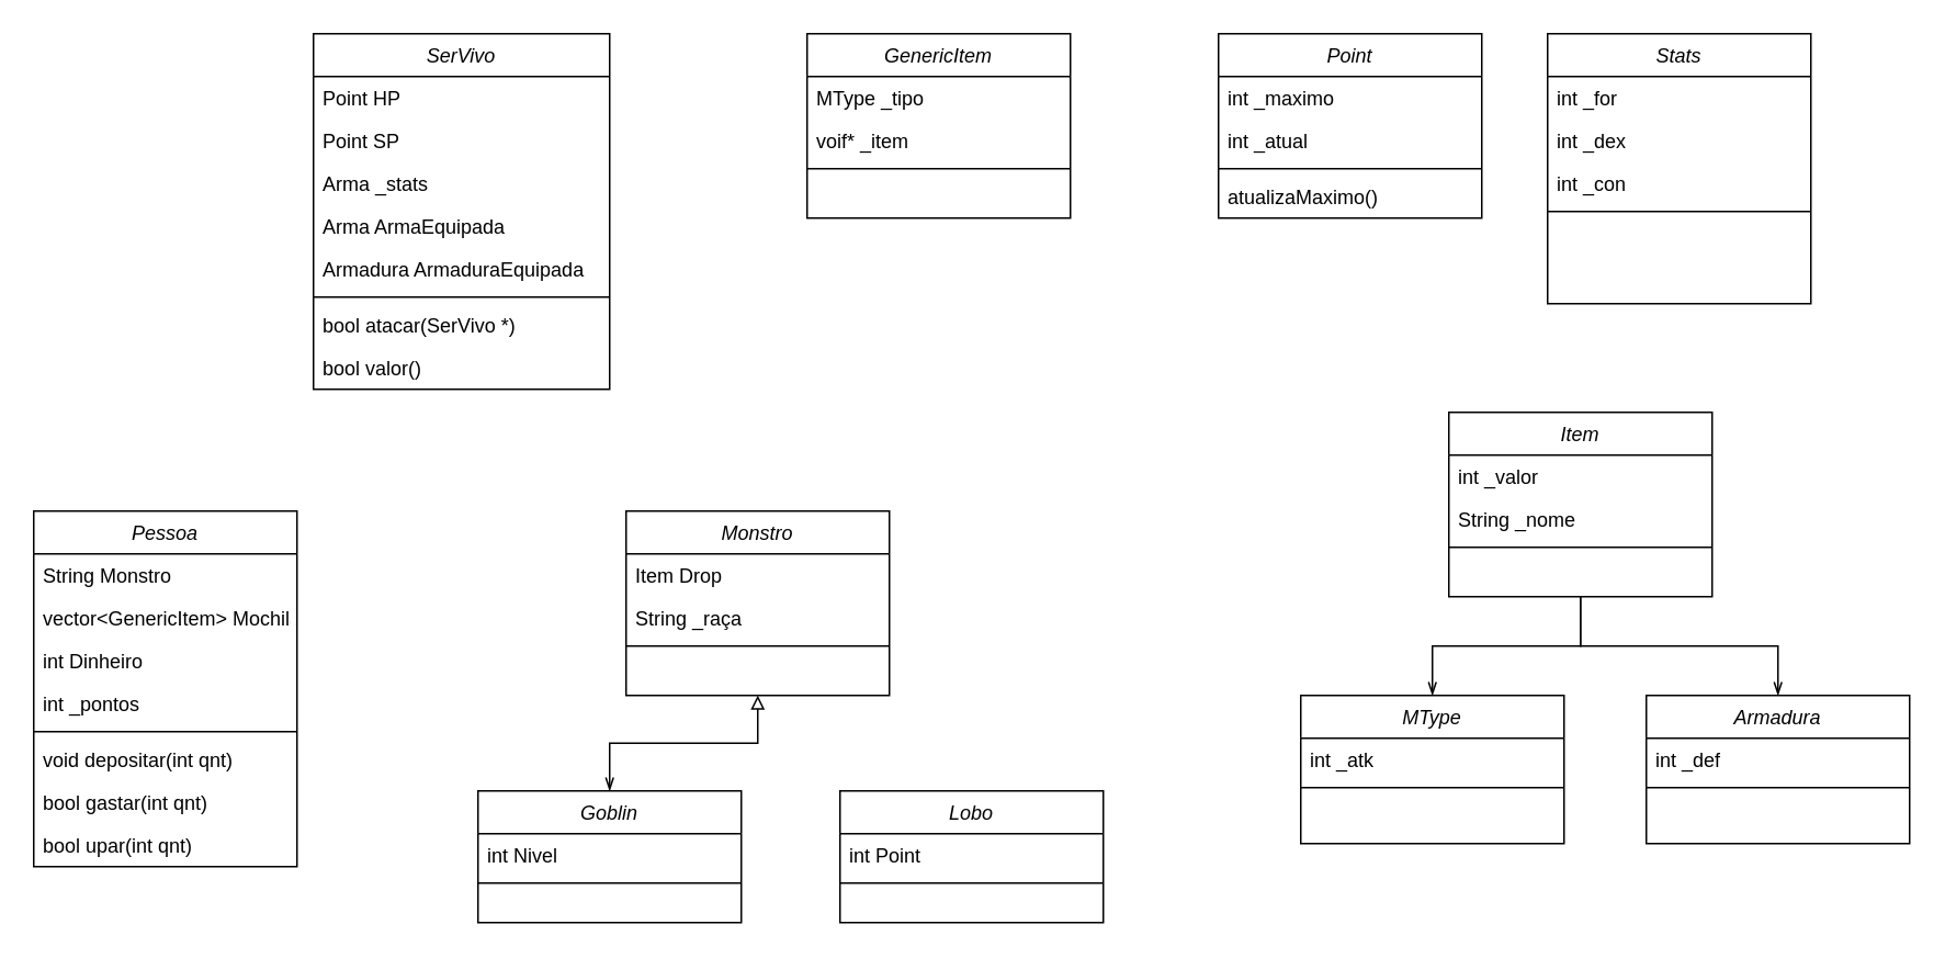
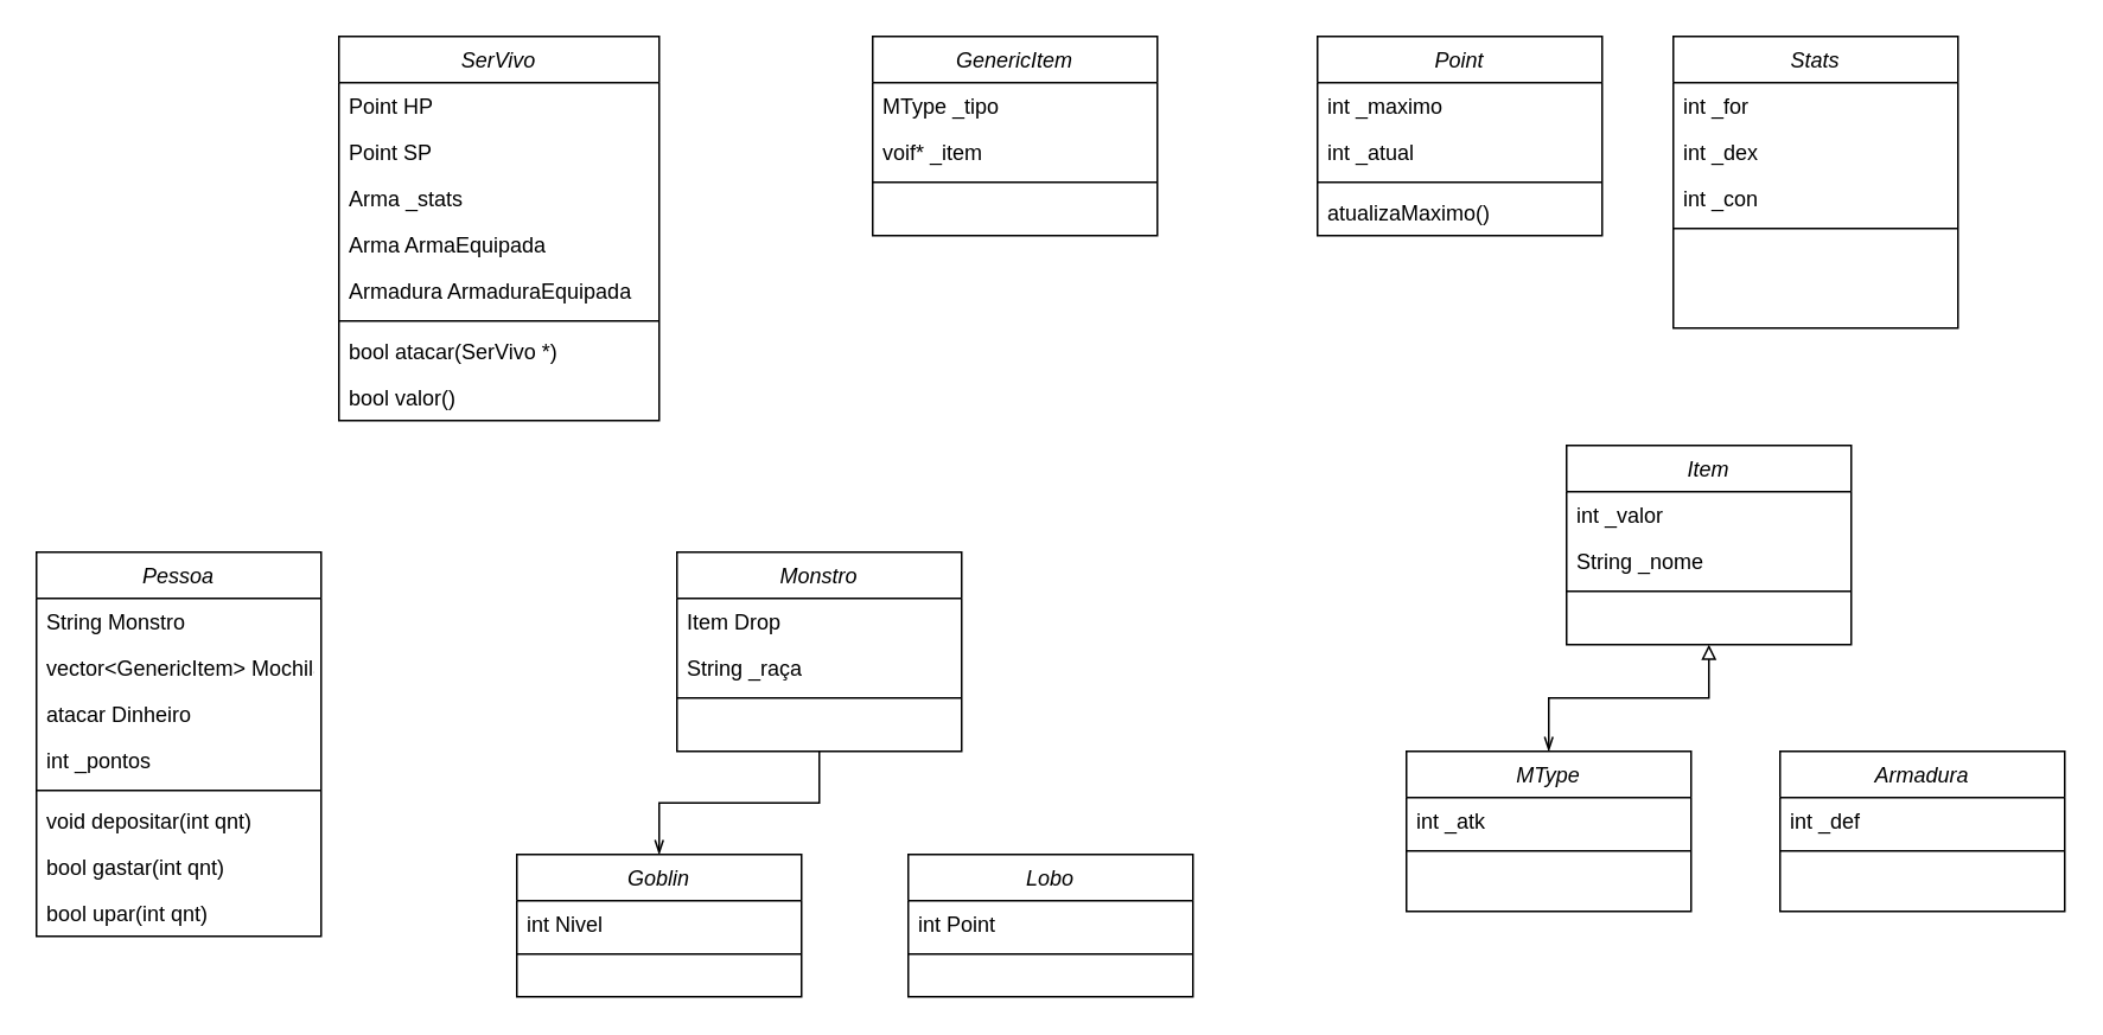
  <mxCell id="0" />
  <mxCell id="1" parent="0" />
  <mxCell id="2" value="SerVivo" style="swimlane;fontStyle=2;align=center;verticalAlign=top;childLayout=stackLayout;horizontal=1;startSize=26;horizontalStack=0;resizeParent=1;resizeLast=0;collapsible=1;marginBottom=0;rounded=0;shadow=0;strokeWidth=1;" parent="1" vertex="1"><mxGeometry x="190" y="20" width="180" height="216" as="geometry"><mxRectangle x="230" y="140" width="160" height="26" as="alternateBounds" /></mxGeometry></mxCell>
  <mxCell id="3" value="Point HP" style="text;align=left;verticalAlign=top;spacingLeft=4;spacingRight=4;overflow=hidden;rotatable=0;points=[[0,0.5],[1,0.5]];portConstraint=eastwest;" parent="2" vertex="1"><mxGeometry y="26" width="180" height="26" as="geometry" /></mxCell>
  <mxCell id="4" value="Point SP" style="text;align=left;verticalAlign=top;spacingLeft=4;spacingRight=4;overflow=hidden;rotatable=0;points=[[0,0.5],[1,0.5]];portConstraint=eastwest;rounded=0;shadow=0;html=0;" vertex="1" parent="2"><mxGeometry y="52" width="180" height="26" as="geometry" /></mxCell>
  <mxCell id="5" value="Arma _stats" style="text;align=left;verticalAlign=top;spacingLeft=4;spacingRight=4;overflow=hidden;rotatable=0;points=[[0,0.5],[1,0.5]];portConstraint=eastwest;rounded=0;shadow=0;html=0;" parent="2" vertex="1"><mxGeometry y="78" width="180" height="26" as="geometry" /></mxCell>
  <mxCell id="6" value="Arma ArmaEquipada" style="text;align=left;verticalAlign=top;spacingLeft=4;spacingRight=4;overflow=hidden;rotatable=0;points=[[0,0.5],[1,0.5]];portConstraint=eastwest;rounded=0;shadow=0;html=0;" vertex="1" parent="2"><mxGeometry y="104" width="180" height="26" as="geometry" /></mxCell>
  <mxCell id="7" value="Armadura ArmaduraEquipada" style="text;align=left;verticalAlign=top;spacingLeft=4;spacingRight=4;overflow=hidden;rotatable=0;points=[[0,0.5],[1,0.5]];portConstraint=eastwest;rounded=0;shadow=0;html=0;" vertex="1" parent="2"><mxGeometry y="130" width="180" height="26" as="geometry" /></mxCell>
  <mxCell id="8" value="" style="line;html=1;strokeWidth=1;align=left;verticalAlign=middle;spacingTop=-1;spacingLeft=3;spacingRight=3;rotatable=0;labelPosition=right;points=[];portConstraint=eastwest;" parent="2" vertex="1"><mxGeometry y="156" width="180" height="8" as="geometry" /></mxCell>
  <mxCell id="9" value="bool atacar(SerVivo *)" style="text;align=left;verticalAlign=top;spacingLeft=4;spacingRight=4;overflow=hidden;rotatable=0;points=[[0,0.5],[1,0.5]];portConstraint=eastwest;" parent="2" vertex="1"><mxGeometry y="164" width="180" height="26" as="geometry" /></mxCell>
  <mxCell id="10" value="bool valor()" style="text;align=left;verticalAlign=top;spacingLeft=4;spacingRight=4;overflow=hidden;rotatable=0;points=[[0,0.5],[1,0.5]];portConstraint=eastwest;" vertex="1" parent="2"><mxGeometry y="190" width="180" height="26" as="geometry" /></mxCell>
  <mxCell id="11" value="Pessoa" style="swimlane;fontStyle=2;align=center;verticalAlign=top;childLayout=stackLayout;horizontal=1;startSize=26;horizontalStack=0;resizeParent=1;resizeLast=0;collapsible=1;marginBottom=0;rounded=0;shadow=0;strokeWidth=1;" vertex="1" parent="1"><mxGeometry x="20" y="310" width="160" height="216" as="geometry"><mxRectangle x="230" y="140" width="160" height="26" as="alternateBounds" /></mxGeometry></mxCell>
  <mxCell id="12" value="String Monstro" style="text;align=left;verticalAlign=top;spacingLeft=4;spacingRight=4;overflow=hidden;rotatable=0;points=[[0,0.5],[1,0.5]];portConstraint=eastwest;" vertex="1" parent="11"><mxGeometry y="26" width="160" height="26" as="geometry" /></mxCell>
  <mxCell id="13" value="vector&lt;GenericItem&gt; Mochila" style="text;align=left;verticalAlign=top;spacingLeft=4;spacingRight=4;overflow=hidden;rotatable=0;points=[[0,0.5],[1,0.5]];portConstraint=eastwest;rounded=0;shadow=0;html=0;" vertex="1" parent="11"><mxGeometry y="52" width="160" height="26" as="geometry" /></mxCell>
- <mxCell id="14" value="int Dinheiro" style="text;align=left;verticalAlign=top;spacingLeft=4;spacingRight=4;overflow=hidden;rotatable=0;points=[[0,0.5],[1,0.5]];portConstraint=eastwest;rounded=0;shadow=0;html=0;" vertex="1" parent="11"><mxGeometry y="78" width="160" height="26" as="geometry" /></mxCell>
+ <mxCell id="14" value="atacar Dinheiro" style="text;align=left;verticalAlign=top;spacingLeft=4;spacingRight=4;overflow=hidden;rotatable=0;points=[[0,0.5],[1,0.5]];portConstraint=eastwest;rounded=0;shadow=0;html=0;" vertex="1" parent="11"><mxGeometry y="78" width="160" height="26" as="geometry" /></mxCell>
  <mxCell id="15" value="int _pontos" style="text;align=left;verticalAlign=top;spacingLeft=4;spacingRight=4;overflow=hidden;rotatable=0;points=[[0,0.5],[1,0.5]];portConstraint=eastwest;rounded=0;shadow=0;html=0;" vertex="1" parent="11"><mxGeometry y="104" width="160" height="26" as="geometry" /></mxCell>
  <mxCell id="16" value="" style="line;html=1;strokeWidth=1;align=left;verticalAlign=middle;spacingTop=-1;spacingLeft=3;spacingRight=3;rotatable=0;labelPosition=right;points=[];portConstraint=eastwest;" vertex="1" parent="11"><mxGeometry y="130" width="160" height="8" as="geometry" /></mxCell>
  <mxCell id="17" value="void depositar(int qnt)" style="text;align=left;verticalAlign=top;spacingLeft=4;spacingRight=4;overflow=hidden;rotatable=0;points=[[0,0.5],[1,0.5]];portConstraint=eastwest;rounded=0;shadow=0;html=0;" vertex="1" parent="11"><mxGeometry y="138" width="160" height="26" as="geometry" /></mxCell>
  <mxCell id="18" value="bool gastar(int qnt)" style="text;align=left;verticalAlign=top;spacingLeft=4;spacingRight=4;overflow=hidden;rotatable=0;points=[[0,0.5],[1,0.5]];portConstraint=eastwest;rounded=0;shadow=0;html=0;" vertex="1" parent="11"><mxGeometry y="164" width="160" height="26" as="geometry" /></mxCell>
  <mxCell id="19" value="bool upar(int qnt)" style="text;align=left;verticalAlign=top;spacingLeft=4;spacingRight=4;overflow=hidden;rotatable=0;points=[[0,0.5],[1,0.5]];portConstraint=eastwest;rounded=0;shadow=0;html=0;" vertex="1" parent="11"><mxGeometry y="190" width="160" height="26" as="geometry" /></mxCell>
  <mxCell id="20" value="Monstro" style="swimlane;fontStyle=2;align=center;verticalAlign=top;childLayout=stackLayout;horizontal=1;startSize=26;horizontalStack=0;resizeParent=1;resizeLast=0;collapsible=1;marginBottom=0;rounded=0;shadow=0;strokeWidth=1;" vertex="1" parent="1"><mxGeometry x="380" y="310" width="160" height="112" as="geometry"><mxRectangle x="230" y="140" width="160" height="26" as="alternateBounds" /></mxGeometry></mxCell>
  <mxCell id="21" value="Item Drop" style="text;align=left;verticalAlign=top;spacingLeft=4;spacingRight=4;overflow=hidden;rotatable=0;points=[[0,0.5],[1,0.5]];portConstraint=eastwest;" vertex="1" parent="20"><mxGeometry y="26" width="160" height="26" as="geometry" /></mxCell>
  <mxCell id="22" value="String _raça" style="text;align=left;verticalAlign=top;spacingLeft=4;spacingRight=4;overflow=hidden;rotatable=0;points=[[0,0.5],[1,0.5]];portConstraint=eastwest;" vertex="1" parent="20"><mxGeometry y="52" width="160" height="26" as="geometry" /></mxCell>
  <mxCell id="23" value="" style="line;html=1;strokeWidth=1;align=left;verticalAlign=middle;spacingTop=-1;spacingLeft=3;spacingRight=3;rotatable=0;labelPosition=right;points=[];portConstraint=eastwest;" vertex="1" parent="20"><mxGeometry y="78" width="160" height="8" as="geometry" /></mxCell>
- <mxCell id="24" style="edgeStyle=orthogonalEdgeStyle;rounded=0;orthogonalLoop=1;jettySize=auto;html=1;exitX=0.5;exitY=0;exitDx=0;exitDy=0;entryX=0.5;entryY=1;entryDx=0;entryDy=0;startArrow=openThin;startFill=0;endArrow=block;endFill=0;" edge="1" parent="1" source="25" target="20"><mxGeometry relative="1" as="geometry" /></mxCell>
+ <mxCell id="24" style="edgeStyle=orthogonalEdgeStyle;rounded=0;orthogonalLoop=1;jettySize=auto;html=1;exitX=0.5;exitY=0;exitDx=0;exitDy=0;entryX=0.5;entryY=1;entryDx=0;entryDy=0;startArrow=openThin;startFill=0;endArrow=none;endFill=0;" edge="1" parent="1" source="25" target="20"><mxGeometry relative="1" as="geometry" /></mxCell>
  <mxCell id="25" value="Goblin" style="swimlane;fontStyle=2;align=center;verticalAlign=top;childLayout=stackLayout;horizontal=1;startSize=26;horizontalStack=0;resizeParent=1;resizeLast=0;collapsible=1;marginBottom=0;rounded=0;shadow=0;strokeWidth=1;" vertex="1" parent="1"><mxGeometry x="290" y="480" width="160" height="80" as="geometry"><mxRectangle x="230" y="140" width="160" height="26" as="alternateBounds" /></mxGeometry></mxCell>
  <mxCell id="26" value="int Nivel" style="text;align=left;verticalAlign=top;spacingLeft=4;spacingRight=4;overflow=hidden;rotatable=0;points=[[0,0.5],[1,0.5]];portConstraint=eastwest;" vertex="1" parent="25"><mxGeometry y="26" width="160" height="26" as="geometry" /></mxCell>
  <mxCell id="27" value="" style="line;html=1;strokeWidth=1;align=left;verticalAlign=middle;spacingTop=-1;spacingLeft=3;spacingRight=3;rotatable=0;labelPosition=right;points=[];portConstraint=eastwest;" vertex="1" parent="25"><mxGeometry y="52" width="160" height="8" as="geometry" /></mxCell>
  <mxCell id="28" value="Lobo" style="swimlane;fontStyle=2;align=center;verticalAlign=top;childLayout=stackLayout;horizontal=1;startSize=26;horizontalStack=0;resizeParent=1;resizeLast=0;collapsible=1;marginBottom=0;rounded=0;shadow=0;strokeWidth=1;" vertex="1" parent="1"><mxGeometry x="510" y="480" width="160" height="80" as="geometry"><mxRectangle x="230" y="140" width="160" height="26" as="alternateBounds" /></mxGeometry></mxCell>
  <mxCell id="29" value="int Point" style="text;align=left;verticalAlign=top;spacingLeft=4;spacingRight=4;overflow=hidden;rotatable=0;points=[[0,0.5],[1,0.5]];portConstraint=eastwest;" vertex="1" parent="28"><mxGeometry y="26" width="160" height="26" as="geometry" /></mxCell>
  <mxCell id="30" value="" style="line;html=1;strokeWidth=1;align=left;verticalAlign=middle;spacingTop=-1;spacingLeft=3;spacingRight=3;rotatable=0;labelPosition=right;points=[];portConstraint=eastwest;" vertex="1" parent="28"><mxGeometry y="52" width="160" height="8" as="geometry" /></mxCell>
  <mxCell id="31" value="Point" style="swimlane;fontStyle=2;align=center;verticalAlign=top;childLayout=stackLayout;horizontal=1;startSize=26;horizontalStack=0;resizeParent=1;resizeLast=0;collapsible=1;marginBottom=0;rounded=0;shadow=0;strokeWidth=1;" vertex="1" parent="1"><mxGeometry x="740" y="20" width="160" height="112" as="geometry"><mxRectangle x="230" y="140" width="160" height="26" as="alternateBounds" /></mxGeometry></mxCell>
  <mxCell id="32" value="int _maximo" style="text;align=left;verticalAlign=top;spacingLeft=4;spacingRight=4;overflow=hidden;rotatable=0;points=[[0,0.5],[1,0.5]];portConstraint=eastwest;" vertex="1" parent="31"><mxGeometry y="26" width="160" height="26" as="geometry" /></mxCell>
  <mxCell id="33" value="int _atual" style="text;align=left;verticalAlign=top;spacingLeft=4;spacingRight=4;overflow=hidden;rotatable=0;points=[[0,0.5],[1,0.5]];portConstraint=eastwest;" vertex="1" parent="31"><mxGeometry y="52" width="160" height="26" as="geometry" /></mxCell>
  <mxCell id="34" value="" style="line;html=1;strokeWidth=1;align=left;verticalAlign=middle;spacingTop=-1;spacingLeft=3;spacingRight=3;rotatable=0;labelPosition=right;points=[];portConstraint=eastwest;" vertex="1" parent="31"><mxGeometry y="78" width="160" height="8" as="geometry" /></mxCell>
  <mxCell id="35" value="atualizaMaximo()" style="text;align=left;verticalAlign=top;spacingLeft=4;spacingRight=4;overflow=hidden;rotatable=0;points=[[0,0.5],[1,0.5]];portConstraint=eastwest;" vertex="1" parent="31"><mxGeometry y="86" width="160" height="26" as="geometry" /></mxCell>
  <mxCell id="36" value="Stats" style="swimlane;fontStyle=2;align=center;verticalAlign=top;childLayout=stackLayout;horizontal=1;startSize=26;horizontalStack=0;resizeParent=1;resizeLast=0;collapsible=1;marginBottom=0;rounded=0;shadow=0;strokeWidth=1;" vertex="1" parent="1"><mxGeometry x="940" y="20" width="160" height="164" as="geometry"><mxRectangle x="230" y="140" width="160" height="26" as="alternateBounds" /></mxGeometry></mxCell>
  <mxCell id="37" value="int _for" style="text;align=left;verticalAlign=top;spacingLeft=4;spacingRight=4;overflow=hidden;rotatable=0;points=[[0,0.5],[1,0.5]];portConstraint=eastwest;" vertex="1" parent="36"><mxGeometry y="26" width="160" height="26" as="geometry" /></mxCell>
  <mxCell id="38" value="int _dex" style="text;align=left;verticalAlign=top;spacingLeft=4;spacingRight=4;overflow=hidden;rotatable=0;points=[[0,0.5],[1,0.5]];portConstraint=eastwest;" vertex="1" parent="36"><mxGeometry y="52" width="160" height="26" as="geometry" /></mxCell>
  <mxCell id="39" value="int _con" style="text;align=left;verticalAlign=top;spacingLeft=4;spacingRight=4;overflow=hidden;rotatable=0;points=[[0,0.5],[1,0.5]];portConstraint=eastwest;" vertex="1" parent="36"><mxGeometry y="78" width="160" height="26" as="geometry" /></mxCell>
  <mxCell id="40" value="" style="line;html=1;strokeWidth=1;align=left;verticalAlign=middle;spacingTop=-1;spacingLeft=3;spacingRight=3;rotatable=0;labelPosition=right;points=[];portConstraint=eastwest;" vertex="1" parent="36"><mxGeometry y="104" width="160" height="8" as="geometry" /></mxCell>
  <mxCell id="41" value="Item" style="swimlane;fontStyle=2;align=center;verticalAlign=top;childLayout=stackLayout;horizontal=1;startSize=26;horizontalStack=0;resizeParent=1;resizeLast=0;collapsible=1;marginBottom=0;rounded=0;shadow=0;strokeWidth=1;" vertex="1" parent="1"><mxGeometry x="880" y="250" width="160" height="112" as="geometry"><mxRectangle x="230" y="140" width="160" height="26" as="alternateBounds" /></mxGeometry></mxCell>
  <mxCell id="42" value="int _valor" style="text;align=left;verticalAlign=top;spacingLeft=4;spacingRight=4;overflow=hidden;rotatable=0;points=[[0,0.5],[1,0.5]];portConstraint=eastwest;" vertex="1" parent="41"><mxGeometry y="26" width="160" height="26" as="geometry" /></mxCell>
  <mxCell id="43" value="String _nome" style="text;align=left;verticalAlign=top;spacingLeft=4;spacingRight=4;overflow=hidden;rotatable=0;points=[[0,0.5],[1,0.5]];portConstraint=eastwest;" vertex="1" parent="41"><mxGeometry y="52" width="160" height="26" as="geometry" /></mxCell>
  <mxCell id="44" value="" style="line;html=1;strokeWidth=1;align=left;verticalAlign=middle;spacingTop=-1;spacingLeft=3;spacingRight=3;rotatable=0;labelPosition=right;points=[];portConstraint=eastwest;" vertex="1" parent="41"><mxGeometry y="78" width="160" height="8" as="geometry" /></mxCell>
- <mxCell id="45" style="edgeStyle=orthogonalEdgeStyle;rounded=0;orthogonalLoop=1;jettySize=auto;html=1;exitX=0.5;exitY=0;exitDx=0;exitDy=0;entryX=0.5;entryY=1;entryDx=0;entryDy=0;startArrow=openThin;startFill=0;endArrow=none;endFill=0;" edge="1" parent="1" source="46" target="41"><mxGeometry relative="1" as="geometry" /></mxCell>
+ <mxCell id="45" style="edgeStyle=orthogonalEdgeStyle;rounded=0;orthogonalLoop=1;jettySize=auto;html=1;exitX=0.5;exitY=0;exitDx=0;exitDy=0;entryX=0.5;entryY=1;entryDx=0;entryDy=0;startArrow=openThin;startFill=0;endArrow=block;endFill=0;" edge="1" parent="1" source="46" target="41"><mxGeometry relative="1" as="geometry" /></mxCell>
  <mxCell id="46" value="MType" style="swimlane;fontStyle=2;align=center;verticalAlign=top;childLayout=stackLayout;horizontal=1;startSize=26;horizontalStack=0;resizeParent=1;resizeLast=0;collapsible=1;marginBottom=0;rounded=0;shadow=0;strokeWidth=1;" vertex="1" parent="1"><mxGeometry x="790" y="422" width="160" height="90" as="geometry"><mxRectangle x="230" y="140" width="160" height="26" as="alternateBounds" /></mxGeometry></mxCell>
  <mxCell id="47" value="int _atk" style="text;align=left;verticalAlign=top;spacingLeft=4;spacingRight=4;overflow=hidden;rotatable=0;points=[[0,0.5],[1,0.5]];portConstraint=eastwest;" vertex="1" parent="46"><mxGeometry y="26" width="160" height="26" as="geometry" /></mxCell>
  <mxCell id="48" value="" style="line;html=1;strokeWidth=1;align=left;verticalAlign=middle;spacingTop=-1;spacingLeft=3;spacingRight=3;rotatable=0;labelPosition=right;points=[];portConstraint=eastwest;" vertex="1" parent="46"><mxGeometry y="52" width="160" height="8" as="geometry" /></mxCell>
- <mxCell id="49" style="edgeStyle=orthogonalEdgeStyle;rounded=0;orthogonalLoop=1;jettySize=auto;html=1;exitX=0.5;exitY=0;exitDx=0;exitDy=0;entryX=0.5;entryY=1;entryDx=0;entryDy=0;startArrow=openThin;startFill=0;endArrow=none;endFill=0;" edge="1" parent="1" source="50" target="41"><mxGeometry relative="1" as="geometry" /></mxCell>
  <mxCell id="50" value="Armadura" style="swimlane;fontStyle=2;align=center;verticalAlign=top;childLayout=stackLayout;horizontal=1;startSize=26;horizontalStack=0;resizeParent=1;resizeLast=0;collapsible=1;marginBottom=0;rounded=0;shadow=0;strokeWidth=1;" vertex="1" parent="1"><mxGeometry x="1000" y="422" width="160" height="90" as="geometry"><mxRectangle x="230" y="140" width="160" height="26" as="alternateBounds" /></mxGeometry></mxCell>
  <mxCell id="51" value="int _def" style="text;align=left;verticalAlign=top;spacingLeft=4;spacingRight=4;overflow=hidden;rotatable=0;points=[[0,0.5],[1,0.5]];portConstraint=eastwest;" vertex="1" parent="50"><mxGeometry y="26" width="160" height="26" as="geometry" /></mxCell>
  <mxCell id="52" value="" style="line;html=1;strokeWidth=1;align=left;verticalAlign=middle;spacingTop=-1;spacingLeft=3;spacingRight=3;rotatable=0;labelPosition=right;points=[];portConstraint=eastwest;" vertex="1" parent="50"><mxGeometry y="52" width="160" height="8" as="geometry" /></mxCell>
  <mxCell id="53" value="GenericItem" style="swimlane;fontStyle=2;align=center;verticalAlign=top;childLayout=stackLayout;horizontal=1;startSize=26;horizontalStack=0;resizeParent=1;resizeLast=0;collapsible=1;marginBottom=0;rounded=0;shadow=0;strokeWidth=1;" vertex="1" parent="1"><mxGeometry x="490" y="20" width="160" height="112" as="geometry"><mxRectangle x="230" y="140" width="160" height="26" as="alternateBounds" /></mxGeometry></mxCell>
  <mxCell id="54" value="MType _tipo" style="text;align=left;verticalAlign=top;spacingLeft=4;spacingRight=4;overflow=hidden;rotatable=0;points=[[0,0.5],[1,0.5]];portConstraint=eastwest;" vertex="1" parent="53"><mxGeometry y="26" width="160" height="26" as="geometry" /></mxCell>
  <mxCell id="55" value="voif* _item" style="text;align=left;verticalAlign=top;spacingLeft=4;spacingRight=4;overflow=hidden;rotatable=0;points=[[0,0.5],[1,0.5]];portConstraint=eastwest;" vertex="1" parent="53"><mxGeometry y="52" width="160" height="26" as="geometry" /></mxCell>
  <mxCell id="56" value="" style="line;html=1;strokeWidth=1;align=left;verticalAlign=middle;spacingTop=-1;spacingLeft=3;spacingRight=3;rotatable=0;labelPosition=right;points=[];portConstraint=eastwest;" vertex="1" parent="53"><mxGeometry y="78" width="160" height="8" as="geometry" /></mxCell>
